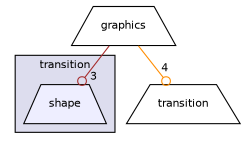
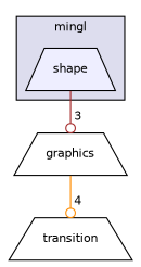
  digraph {
    compound=true
    node [fontname=Helvetica fontsize=10 shape=trapezium]
    edge [arrowhead=odot labeldistance=1.5 labelfontname=Helvetica labelfontsize=10]
    n1 [fillcolor="#eeeeff" label=shape pencolor=black style=filled]
    n2 [label=graphics]
    n3 [label=transition]
    subgraph cluster_1 {
      bgcolor="#ddddee"
      fontname=Helvetica
      fontsize=10
-     label=transition
+     label=mingl
      pencolor=black
      n1
    }
-   n2 -> n1 [color=brown headlabel=3]
+   n1 -> n2 [color=brown headlabel=3]
    n2 -> n3 [color=darkorange headlabel=4]
  }
